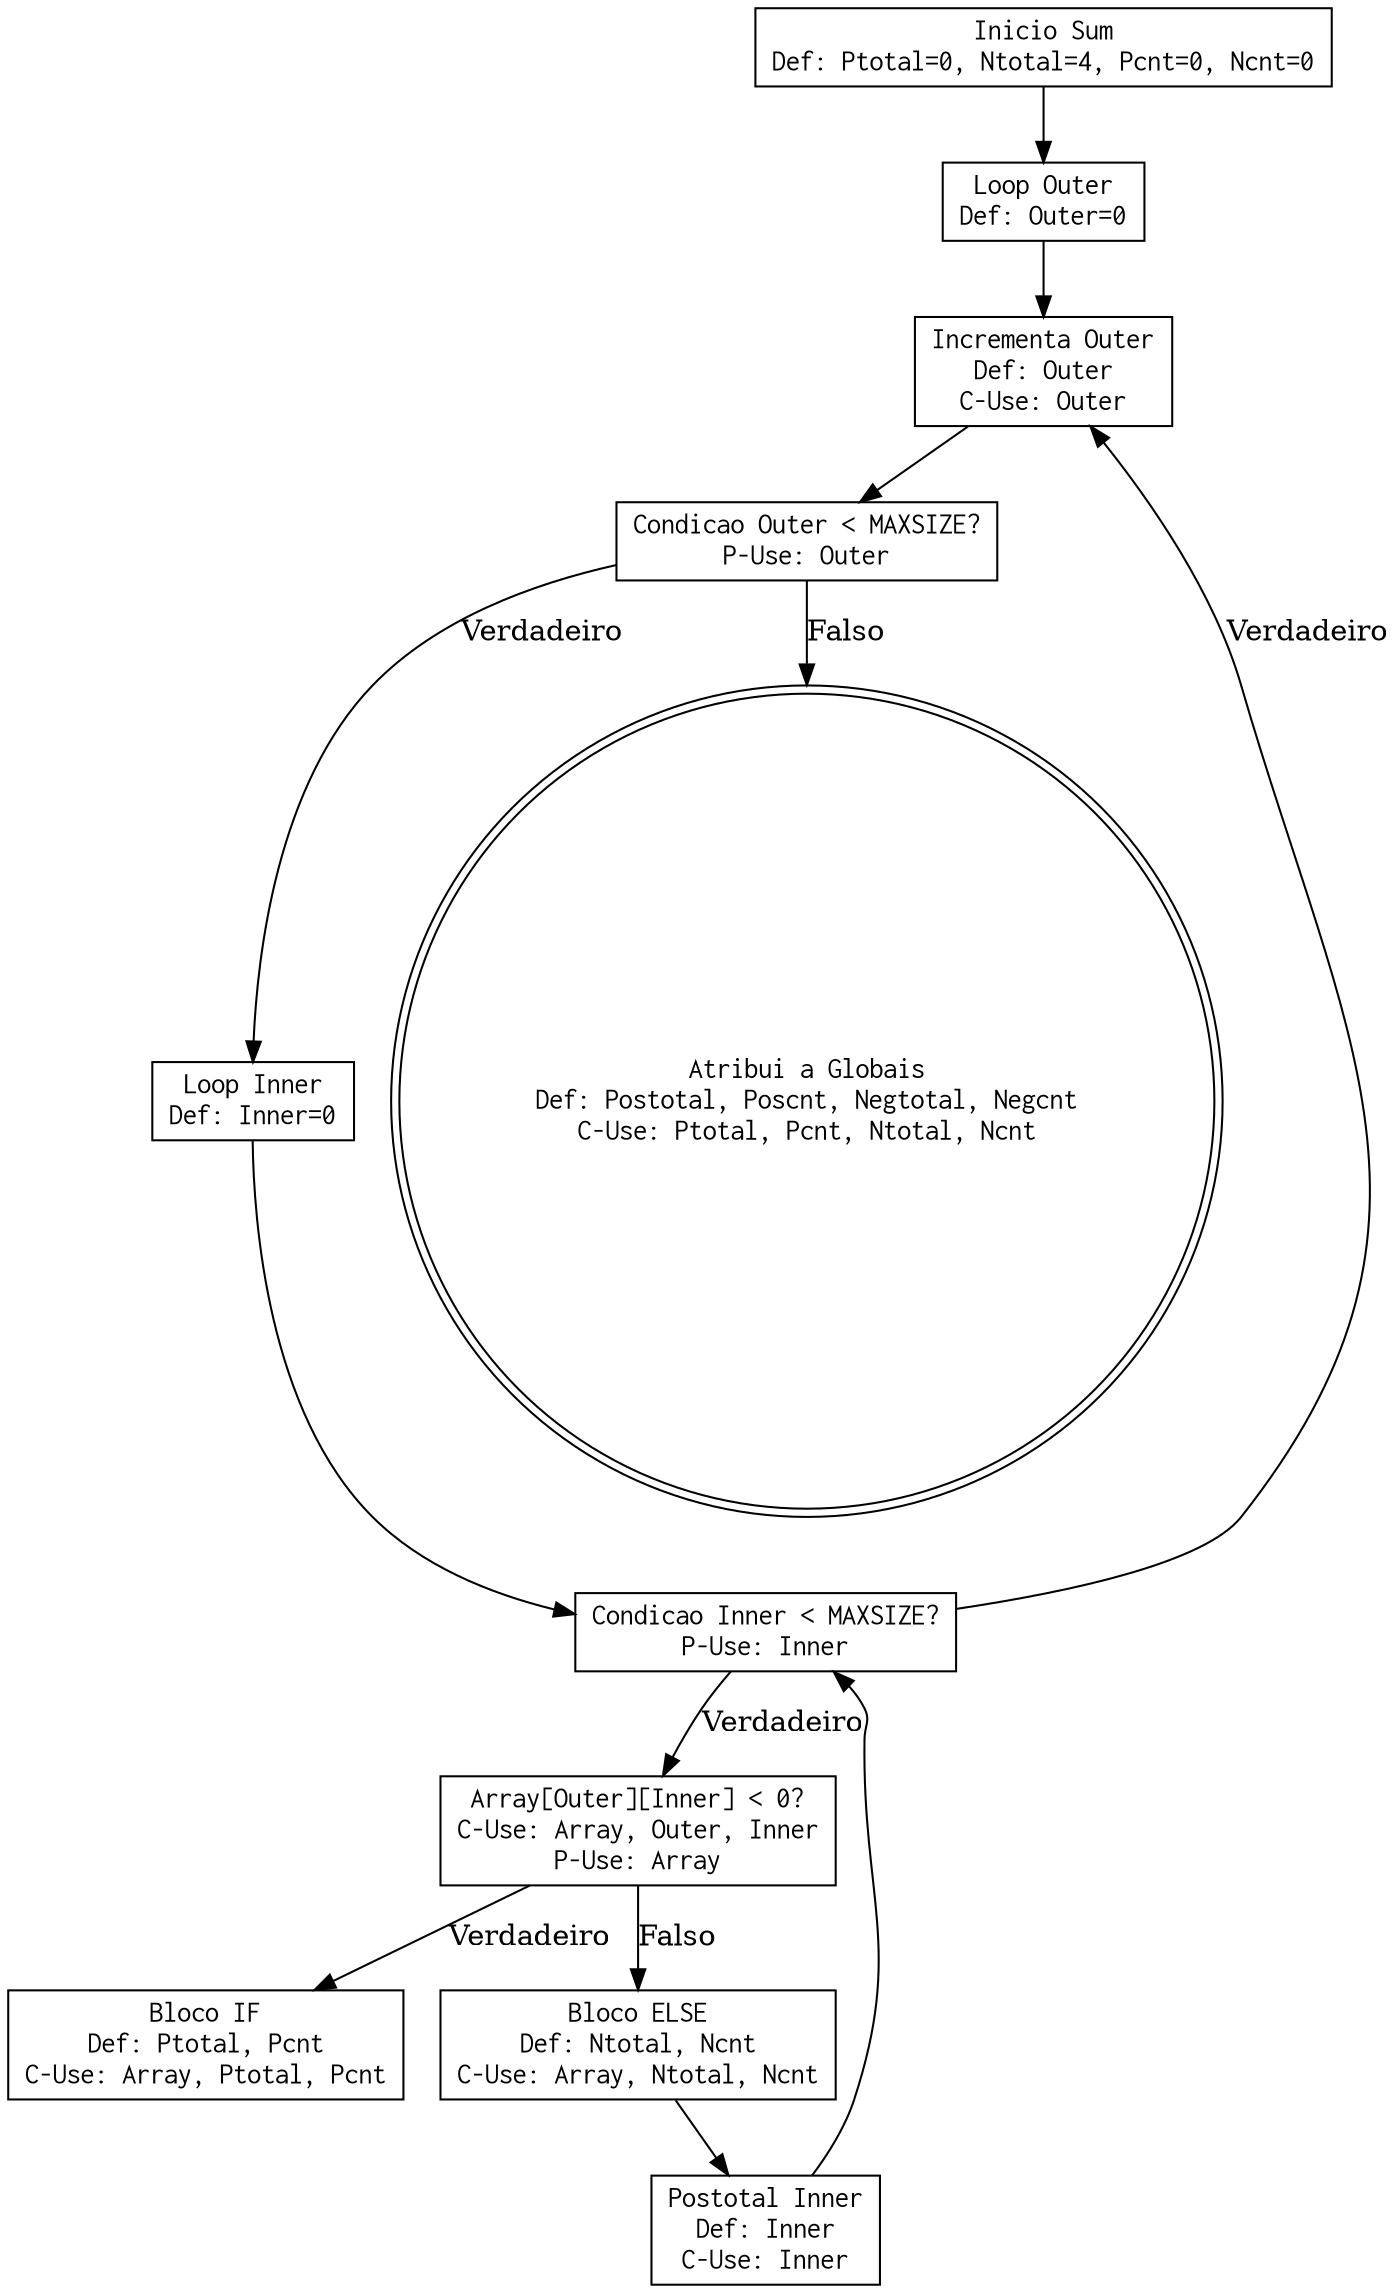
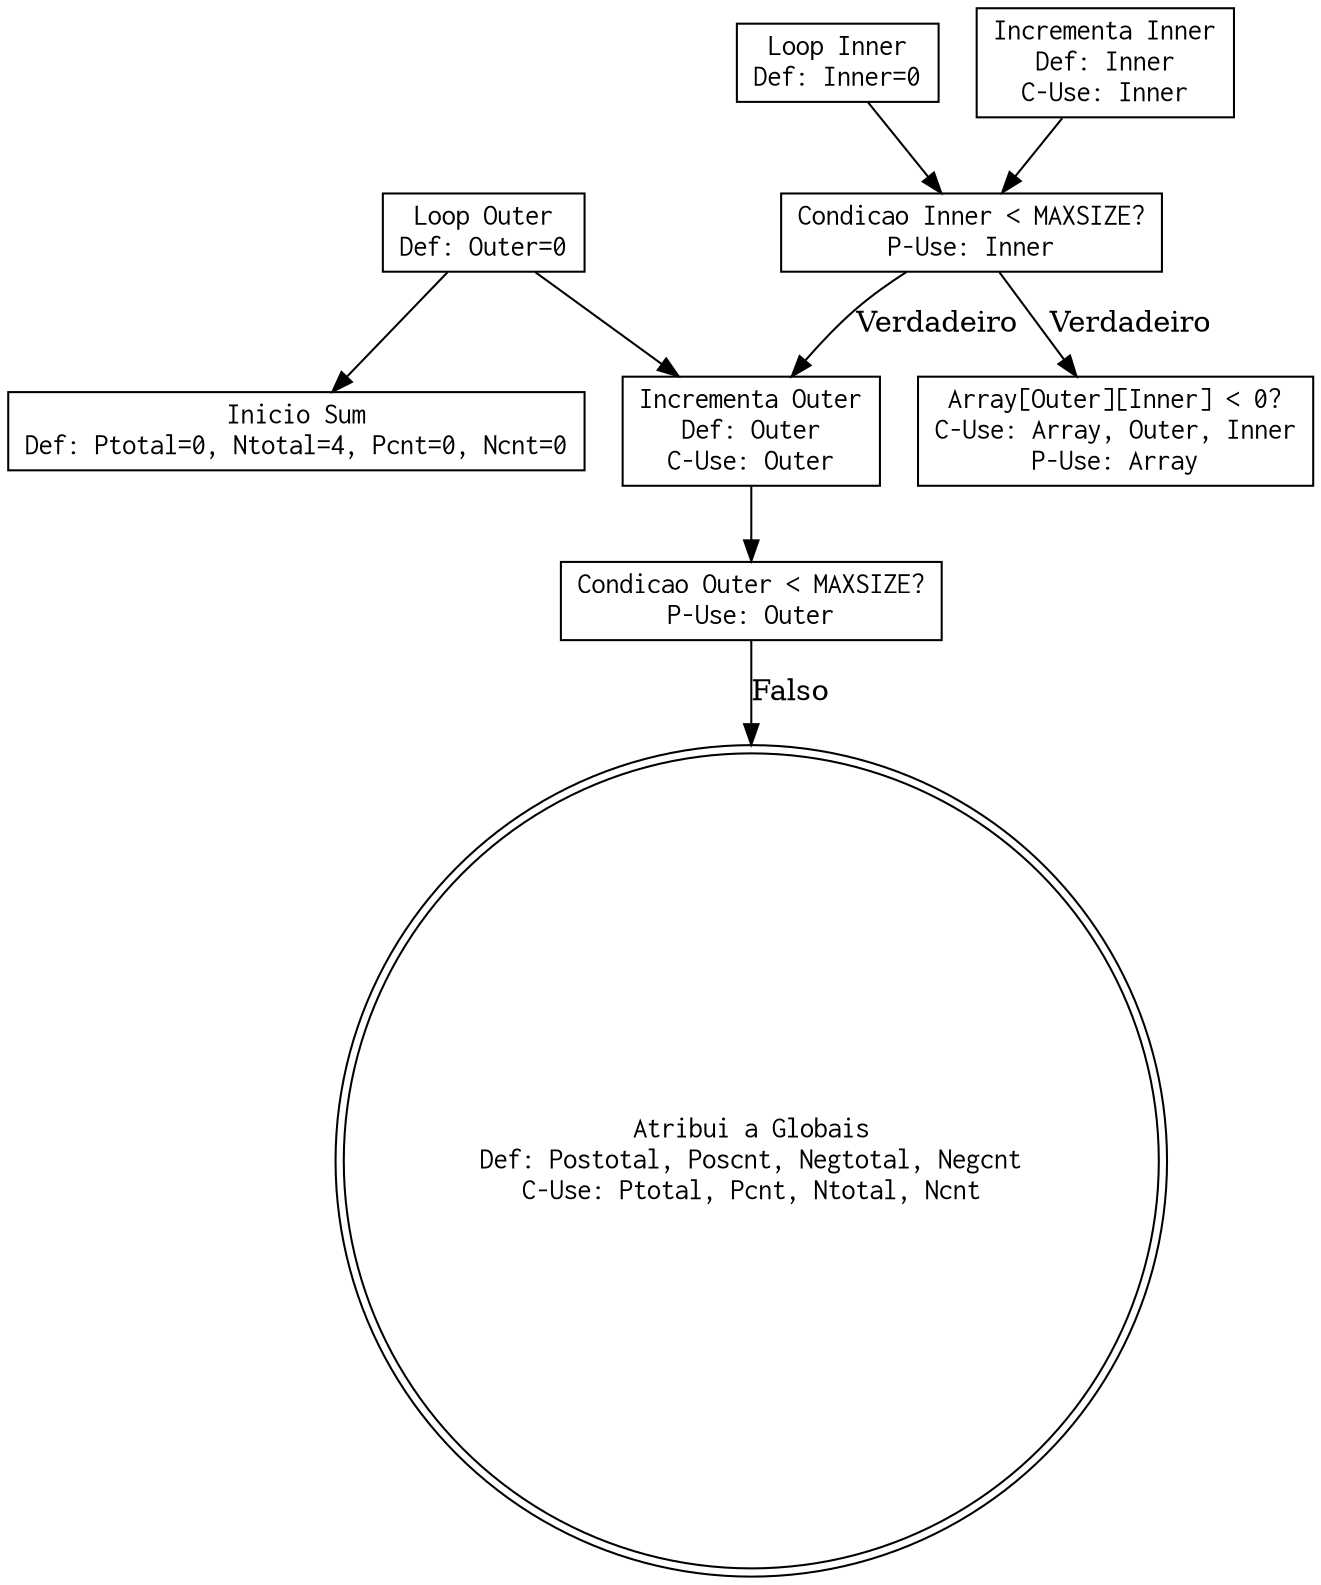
  digraph {
    rankdir=TB
    node [fontname=Courier shape=box]
    n1 [label="Inicio Sum\nDef: Ptotal=0, Ntotal=4, Pcnt=0, Ncnt=0"]
    n2 [label="Loop Outer\nDef: Outer=0"]
    n3 [label="Incrementa Outer\nDef: Outer\nC-Use: Outer"]
    n4 [label="Condicao Outer < MAXSIZE?\nP-Use: Outer"]
    n5 [label="Loop Inner\nDef: Inner=0"]
    n6 [label="Atribui a Globais\nDef: Postotal, Poscnt, Negtotal, Negcnt\nC-Use: Ptotal, Pcnt, Ntotal, Ncnt" shape=doublecircle]
    n7 [label="Condicao Inner < MAXSIZE?\nP-Use: Inner"]
    n8 [label="Array[Outer][Inner] < 0?\nC-Use: Array, Outer, Inner\nP-Use: Array"]
-   n9 [label="Bloco IF\nDef: Ptotal, Pcnt\nC-Use: Array, Ptotal, Pcnt"]
-   n10 [label="Bloco ELSE\nDef: Ntotal, Ncnt\nC-Use: Array, Ntotal, Ncnt"]
-   n11 [label="Postotal Inner\nDef: Inner\nC-Use: Inner"]
-   n1 -> n2
+   n11 [label="Incrementa Inner\nDef: Inner\nC-Use: Inner"]
+   n2 -> n1
    n2 -> n3
    n3 -> n4
-   n4 -> n5 [label=Verdadeiro]
    n4 -> n6 [label=Falso]
    n5 -> n7
    n7 -> n3 [label=Verdadeiro]
    n7 -> n8 [label=Verdadeiro]
-   n8 -> n9 [label=Verdadeiro]
-   n8 -> n10 [label=Falso]
-   n10 -> n11
    n11 -> n7
  }
